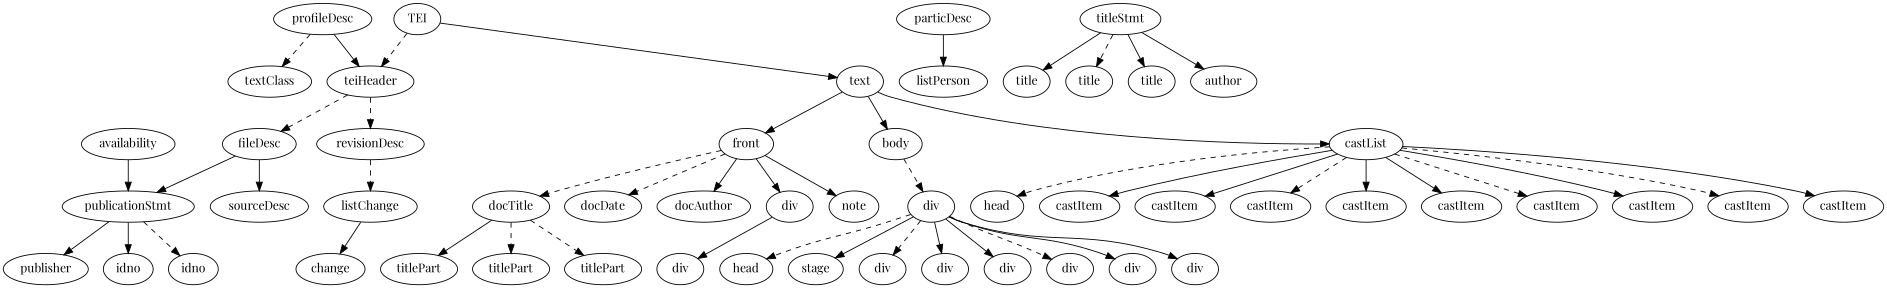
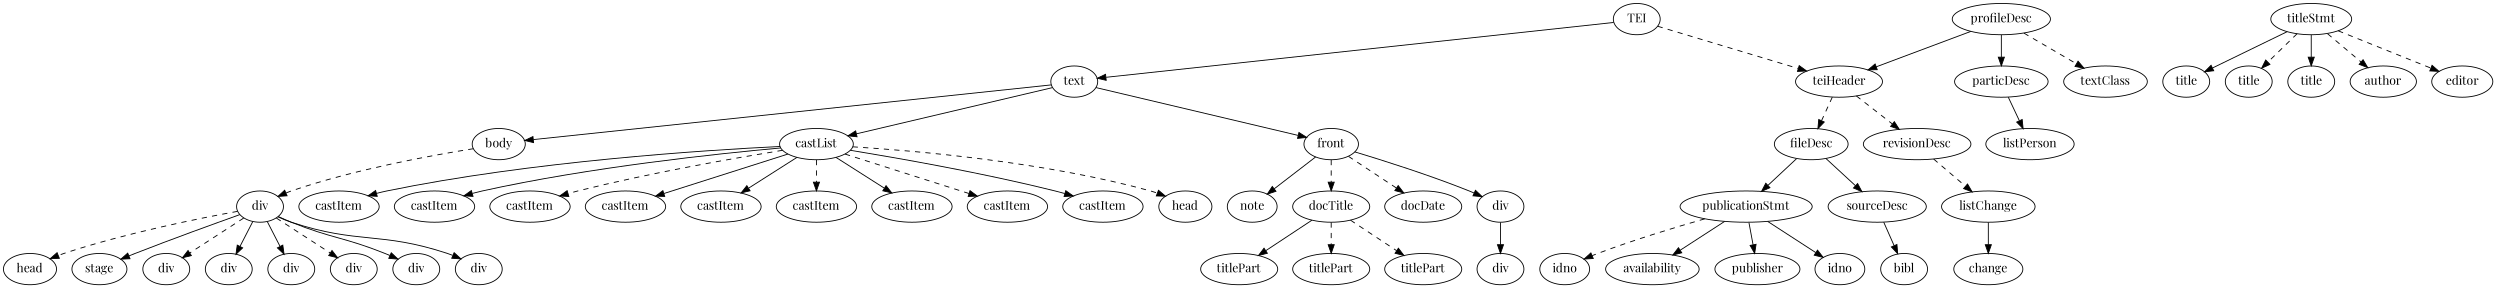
  digraph {
    fontname="Playfair Display"
    node [fontname="Playfair Display"]
    edge [fontname="Playfair Display" style=solid]
    n1 [label=TEI]
    n2 [label=teiHeader]
    n3 [label=text]
    n4 [label=fileDesc]
    n5 [label=revisionDesc]
    n6 [label=front]
    n7 [label=body]
    n8 [label=castList]
    n9 [label=publicationStmt]
    n10 [label=sourceDesc]
    n11 [label=profileDesc]
    n12 [label=particDesc]
    n13 [label=textClass]
    n14 [label=listChange]
    n15 [label=titleStmt]
    n16 [label=title]
    n17 [label=title]
    n18 [label=title]
    n19 [label=author]
+   n20 [label=editor]
    n21 [label=publisher]
    n22 [label=idno]
    n23 [label=idno]
    n24 [label=availability]
+   n25 [label=bibl]
    n26 [label=listPerson]
    n27 [label=change]
    n28 [label=docTitle]
    n29 [label=docDate]
-   n30 [label=docAuthor]
    n31 [label=div]
    n32 [label=note]
    n33 [label=div]
    n34 [label=titlePart]
    n35 [label=titlePart]
    n36 [label=titlePart]
    n37 [label=div]
    n38 [label=head]
    n39 [label=castItem]
    n40 [label=castItem]
    n41 [label=castItem]
    n42 [label=castItem]
    n43 [label=castItem]
    n44 [label=castItem]
    n45 [label=castItem]
    n46 [label=castItem]
    n47 [label=castItem]
    n48 [label=head]
    n49 [label=stage]
    n50 [label=div]
    n51 [label=div]
    n52 [label=div]
    n53 [label=div]
    n54 [label=div]
    n55 [label=div]
    n1 -> n2 [style=dashed]
    n1 -> n3
    n2 -> n4 [style=dashed]
    n2 -> n5 [style=dashed]
    n3 -> n6
    n3 -> n7
    n3 -> n8
    n4 -> n9
    n4 -> n10
    n5 -> n14 [style=dashed]
    n6 -> n28 [style=dashed]
    n6 -> n29 [style=dashed]
-   n6 -> n30
    n6 -> n31
    n6 -> n32
    n7 -> n33 [style=dashed]
    n8 -> n38 [style=dashed]
    n8 -> n39
    n8 -> n40
    n8 -> n41 [style=dashed]
    n8 -> n42
    n8 -> n43
    n8 -> n44 [style=dashed]
    n8 -> n45
    n8 -> n46 [style=dashed]
    n8 -> n47
    n9 -> n21
    n9 -> n22
    n9 -> n23 [style=dashed]
-   n24 -> n9
+   n9 -> n24
+   n10 -> n25
    n11 -> n2
+   n11 -> n12
    n11 -> n13 [style=dashed]
    n12 -> n26
    n14 -> n27
    n15 -> n16
    n15 -> n17 [style=dashed]
    n15 -> n18
-   n15 -> n19
+   n15 -> n19 [style=dashed]
+   n15 -> n20 [style=dashed]
    n28 -> n34
    n28 -> n35 [style=dashed]
    n28 -> n36 [style=dashed]
    n31 -> n37
    n33 -> n48 [style=dashed]
    n33 -> n49
    n33 -> n50 [style=dashed]
    n33 -> n51
    n33 -> n52
    n33 -> n53 [style=dashed]
    n33 -> n54
    n33 -> n55
  }
